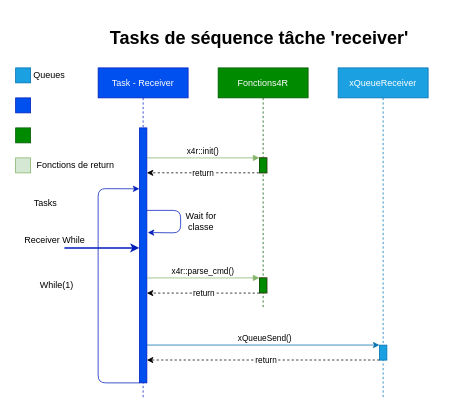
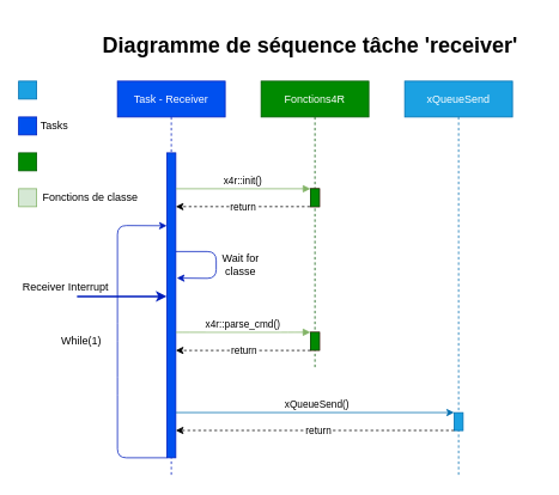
  <mxCell id="0" />
  <mxCell id="1" parent="0" />
  <mxCell id="2" value="Task - Receiver" style="shape=umlLifeline;perimeter=lifelinePerimeter;container=1;collapsible=0;recursiveResize=0;rounded=0;shadow=0;strokeWidth=1;fillColor=#0050ef;strokeColor=#001DBC;fontColor=#ffffff;" parent="1" vertex="1"><mxGeometry x="130" y="90" width="120" height="440" as="geometry" /></mxCell>
  <mxCell id="3" value="" style="points=[];perimeter=orthogonalPerimeter;rounded=0;shadow=0;strokeWidth=1;fillColor=#0050ef;strokeColor=#001DBC;fontColor=#ffffff;" parent="2" vertex="1"><mxGeometry x="55" y="80" width="10" height="340" as="geometry" /></mxCell>
  <mxCell id="4" value="" style="endArrow=classic;html=1;exitX=-0.003;exitY=1;exitDx=0;exitDy=0;exitPerimeter=0;entryX=0;entryY=0.239;entryDx=0;entryDy=0;entryPerimeter=0;fillColor=#0050ef;strokeColor=#001DBC;" parent="2" source="3" target="3" edge="1"><mxGeometry width="50" height="50" relative="1" as="geometry"><mxPoint x="-70" y="400" as="sourcePoint" /><mxPoint x="-10" y="200" as="targetPoint" /><Array as="points"><mxPoint y="420" /><mxPoint y="340" /><mxPoint y="280" /><mxPoint y="161" /></Array></mxGeometry></mxCell>
  <mxCell id="5" value="Fonctions4R" style="shape=umlLifeline;perimeter=lifelinePerimeter;container=1;collapsible=0;recursiveResize=0;rounded=0;shadow=0;strokeWidth=1;fillColor=#008a00;strokeColor=#005700;fontColor=#ffffff;" parent="1" vertex="1"><mxGeometry x="290" y="90" width="120" height="320" as="geometry" /></mxCell>
  <mxCell id="6" value="" style="points=[];perimeter=orthogonalPerimeter;rounded=0;shadow=0;strokeWidth=1;fillColor=#d80073;strokeColor=#A50040;fontColor=#ffffff;" parent="5" vertex="1"><mxGeometry x="55" y="120" width="10" height="20" as="geometry" /></mxCell>
  <mxCell id="7" value="" style="points=[];perimeter=orthogonalPerimeter;rounded=0;shadow=0;strokeWidth=1;fillColor=#d80073;strokeColor=#A50040;fontColor=#ffffff;" parent="5" vertex="1"><mxGeometry x="55" y="280.08" width="10" height="20" as="geometry" /></mxCell>
  <mxCell id="8" value="" style="points=[];perimeter=orthogonalPerimeter;rounded=0;shadow=0;strokeWidth=1;fillColor=#008a00;strokeColor=#005700;fontColor=#ffffff;" parent="5" vertex="1"><mxGeometry x="55" y="120" width="10" height="20" as="geometry" /></mxCell>
  <mxCell id="9" value="" style="points=[];perimeter=orthogonalPerimeter;rounded=0;shadow=0;strokeWidth=1;fillColor=#008a00;strokeColor=#005700;fontColor=#ffffff;" parent="5" vertex="1"><mxGeometry x="55" y="280.08" width="10" height="20" as="geometry" /></mxCell>
  <mxCell id="10" value="x4r::init()" style="verticalAlign=bottom;endArrow=block;entryX=0;entryY=0;shadow=0;strokeWidth=1;fillColor=#d5e8d4;strokeColor=#82b366;" parent="1" source="3" target="6" edge="1"><mxGeometry relative="1" as="geometry"><mxPoint x="285" y="170" as="sourcePoint" /><mxPoint as="offset" /></mxGeometry></mxCell>
- <mxCell id="11" value="xQueueReceiver" style="shape=umlLifeline;perimeter=lifelinePerimeter;container=1;collapsible=0;recursiveResize=0;rounded=0;shadow=0;strokeWidth=1;fillColor=#1ba1e2;strokeColor=#006EAF;fontColor=#ffffff;" parent="1" vertex="1"><mxGeometry x="450" y="90" width="120" height="440" as="geometry" /></mxCell>
+ <mxCell id="11" value="xQueueSend" style="shape=umlLifeline;perimeter=lifelinePerimeter;container=1;collapsible=0;recursiveResize=0;rounded=0;shadow=0;strokeWidth=1;fillColor=#1ba1e2;strokeColor=#006EAF;fontColor=#ffffff;" parent="1" vertex="1"><mxGeometry x="450" y="90" width="120" height="440" as="geometry" /></mxCell>
  <mxCell id="12" value="" style="points=[];perimeter=orthogonalPerimeter;rounded=0;shadow=0;strokeWidth=1;fillColor=#1ba1e2;strokeColor=#006EAF;fontColor=#ffffff;" parent="11" vertex="1"><mxGeometry x="55" y="369.66" width="10" height="20" as="geometry" /></mxCell>
  <mxCell id="13" value="" style="endArrow=classic;html=1;exitX=-0.057;exitY=0.996;exitDx=0;exitDy=0;exitPerimeter=0;dashed=1;" parent="1" source="6" target="3" edge="1"><mxGeometry width="50" height="50" relative="1" as="geometry"><mxPoint x="270" y="300" as="sourcePoint" /><mxPoint x="200" y="250" as="targetPoint" /></mxGeometry></mxCell>
  <mxCell id="14" value="return" style="edgeLabel;html=1;align=center;verticalAlign=middle;resizable=0;points=[];" parent="13" vertex="1" connectable="0"><mxGeometry x="-0.174" y="-1" relative="1" as="geometry"><mxPoint x="-12.72" y="1.08" as="offset" /></mxGeometry></mxCell>
  <mxCell id="15" value="x4r::parse_cmd()" style="verticalAlign=bottom;endArrow=block;shadow=0;strokeWidth=1;entryX=0;entryY=-0.004;entryDx=0;entryDy=0;entryPerimeter=0;fillColor=#d5e8d4;strokeColor=#82b366;" parent="1" target="7" edge="1"><mxGeometry relative="1" as="geometry"><mxPoint x="195" y="370.08" as="sourcePoint" /><mxPoint x="330" y="370.08" as="targetPoint" /><mxPoint as="offset" /><Array as="points"><mxPoint x="200" y="370.08" /><mxPoint x="320" y="370.08" /></Array></mxGeometry></mxCell>
  <mxCell id="16" value="" style="endArrow=classic;html=1;exitX=0;exitY=1.011;exitDx=0;exitDy=0;exitPerimeter=0;dashed=1;" parent="1" source="7" edge="1"><mxGeometry width="50" height="50" relative="1" as="geometry"><mxPoint x="339.43" y="410.08" as="sourcePoint" /><mxPoint x="195" y="390.3" as="targetPoint" /></mxGeometry></mxCell>
  <mxCell id="17" value="return" style="edgeLabel;html=1;align=center;verticalAlign=middle;resizable=0;points=[];" parent="16" vertex="1" connectable="0"><mxGeometry x="-0.174" y="-1" relative="1" as="geometry"><mxPoint x="-12.72" y="0.78" as="offset" /></mxGeometry></mxCell>
  <mxCell id="18" value="" style="endArrow=classic;html=1;entryX=0;entryY=-0.004;entryDx=0;entryDy=0;entryPerimeter=0;fillColor=#1ba1e2;strokeColor=#006EAF;" parent="1" target="12" edge="1"><mxGeometry width="50" height="50" relative="1" as="geometry"><mxPoint x="195" y="459.58" as="sourcePoint" /><mxPoint x="370" y="469.66" as="targetPoint" /></mxGeometry></mxCell>
  <mxCell id="19" value="xQueueSend()" style="edgeLabel;html=1;align=center;verticalAlign=middle;resizable=0;points=[];" parent="18" vertex="1" connectable="0"><mxGeometry x="0.416" y="1" relative="1" as="geometry"><mxPoint x="-62.79" y="-8.84" as="offset" /></mxGeometry></mxCell>
  <mxCell id="20" value="" style="endArrow=classic;html=1;exitX=0;exitY=0.993;exitDx=0;exitDy=0;exitPerimeter=0;dashed=1;" parent="1" source="12" edge="1"><mxGeometry width="50" height="50" relative="1" as="geometry"><mxPoint x="360" y="519.66" as="sourcePoint" /><mxPoint x="195" y="479.52" as="targetPoint" /></mxGeometry></mxCell>
  <mxCell id="21" value="return" style="edgeLabel;html=1;align=center;verticalAlign=middle;resizable=0;points=[];" parent="20" vertex="1" connectable="0"><mxGeometry x="0.041" y="-1" relative="1" as="geometry"><mxPoint x="9" y="1.14" as="offset" /></mxGeometry></mxCell>
  <mxCell id="22" value="" style="endArrow=classic;html=1;entryX=1.114;entryY=0.94;entryDx=0;entryDy=0;entryPerimeter=0;fillColor=#0050ef;strokeColor=#001DBC;" parent="1" edge="1"><mxGeometry width="50" height="50" relative="1" as="geometry"><mxPoint x="195" y="280" as="sourcePoint" /><mxPoint x="196.14" y="309.6" as="targetPoint" /><Array as="points"><mxPoint x="240" y="280" /><mxPoint x="240" y="310" /></Array></mxGeometry></mxCell>
  <mxCell id="23" value="Wait for classe" style="text;html=1;strokeColor=none;fillColor=none;align=center;verticalAlign=middle;whiteSpace=wrap;rounded=0;" parent="1" vertex="1"><mxGeometry x="240" y="290" width="55" height="10" as="geometry" /></mxCell>
- <mxCell id="24" value="While(1)" style="text;html=1;strokeColor=none;fillColor=none;align=center;verticalAlign=middle;whiteSpace=wrap;rounded=0;dashed=1;" parent="1" vertex="1"><mxGeometry x="45" y="370" width="60" height="20" as="geometry" /></mxCell>
- <mxCell id="25" value="&lt;span style=&quot;font-size: 24px&quot;&gt;&lt;b&gt;Tasks de séquence tâche 'receiver'&lt;/b&gt;&lt;/span&gt;" style="text;html=1;strokeColor=none;fillColor=none;align=center;verticalAlign=middle;whiteSpace=wrap;rounded=0;" parent="1" vertex="1"><mxGeometry x="90" y="20" width="510" height="60" as="geometry" /></mxCell>
+ <mxCell id="24" value="While(1)" style="text;html=1;strokeColor=none;fillColor=none;align=center;verticalAlign=middle;whiteSpace=wrap;rounded=0;dashed=1;" parent="1" vertex="1"><mxGeometry x="60" y="370" width="60" height="20" as="geometry" /></mxCell>
+ <mxCell id="25" value="&lt;span style=&quot;font-size: 24px&quot;&gt;&lt;b&gt;Diagramme de séquence tâche 'receiver'&lt;/b&gt;&lt;/span&gt;" style="text;html=1;strokeColor=none;fillColor=none;align=center;verticalAlign=middle;whiteSpace=wrap;rounded=0;" parent="1" vertex="1"><mxGeometry x="90" y="20" width="510" height="60" as="geometry" /></mxCell>
  <mxCell id="26" value="" style="whiteSpace=wrap;html=1;aspect=fixed;strokeWidth=1;fillColor=#1ba1e2;strokeColor=#006EAF;fontColor=#ffffff;" parent="1" vertex="1"><mxGeometry x="20" y="90" width="20" height="20" as="geometry" /></mxCell>
- <mxCell id="27" value="Queues" style="text;html=1;strokeColor=none;fillColor=none;align=center;verticalAlign=middle;whiteSpace=wrap;rounded=0;" parent="1" vertex="1"><mxGeometry x="40" y="90" width="50" height="20" as="geometry" /></mxCell>
  <mxCell id="28" value="" style="whiteSpace=wrap;html=1;aspect=fixed;strokeWidth=1;fillColor=#0050ef;strokeColor=#001DBC;fontColor=#ffffff;" parent="1" vertex="1"><mxGeometry x="20" y="130" width="20" height="20" as="geometry" /></mxCell>
- <mxCell id="29" value="Tasks" style="text;html=1;strokeColor=none;fillColor=none;align=center;verticalAlign=middle;whiteSpace=wrap;rounded=0;" parent="1" vertex="1"><mxGeometry x="40" y="260" width="40" height="20" as="geometry" /></mxCell>
+ <mxCell id="29" value="Tasks" style="text;html=1;strokeColor=none;fillColor=none;align=center;verticalAlign=middle;whiteSpace=wrap;rounded=0;" parent="1" vertex="1"><mxGeometry x="40" y="130" width="40" height="20" as="geometry" /></mxCell>
  <mxCell id="30" value="" style="whiteSpace=wrap;html=1;aspect=fixed;strokeWidth=1;fillColor=#008a00;strokeColor=#005700;fontColor=#ffffff;" parent="1" vertex="1"><mxGeometry x="20" y="170" width="20" height="20" as="geometry" /></mxCell>
  <mxCell id="31" value="" style="whiteSpace=wrap;html=1;aspect=fixed;strokeWidth=1;fillColor=#d5e8d4;strokeColor=#82b366;" parent="1" vertex="1"><mxGeometry x="20" y="210" width="20" height="20" as="geometry" /></mxCell>
- <mxCell id="32" value="Fonctions de return" style="text;html=1;strokeColor=none;fillColor=none;align=center;verticalAlign=middle;whiteSpace=wrap;rounded=0;" parent="1" vertex="1"><mxGeometry x="40" y="210" width="120" height="20" as="geometry" /></mxCell>
+ <mxCell id="32" value="Fonctions de classe" style="text;html=1;strokeColor=none;fillColor=none;align=center;verticalAlign=middle;whiteSpace=wrap;rounded=0;" parent="1" vertex="1"><mxGeometry x="40" y="210" width="120" height="20" as="geometry" /></mxCell>
  <mxCell id="33" value="" style="endArrow=classic;html=1;fillColor=#0050ef;strokeColor=#001DBC;strokeWidth=2;" edge="1" parent="1" target="3"><mxGeometry width="50" height="50" relative="1" as="geometry"><mxPoint x="85" y="330" as="sourcePoint" /><mxPoint x="105" y="300" as="targetPoint" /><Array as="points"><mxPoint x="155" y="330" /></Array></mxGeometry></mxCell>
- <mxCell id="34" value="Receiver While" style="text;html=1;strokeColor=none;fillColor=none;align=center;verticalAlign=middle;whiteSpace=wrap;rounded=0;" vertex="1" parent="1"><mxGeometry x="20" y="310" width="105" height="20" as="geometry" /></mxCell>
+ <mxCell id="34" value="Receiver Interrupt" style="text;html=1;strokeColor=none;fillColor=none;align=center;verticalAlign=middle;whiteSpace=wrap;rounded=0;" vertex="1" parent="1"><mxGeometry x="20" y="310" width="105" height="20" as="geometry" /></mxCell>
